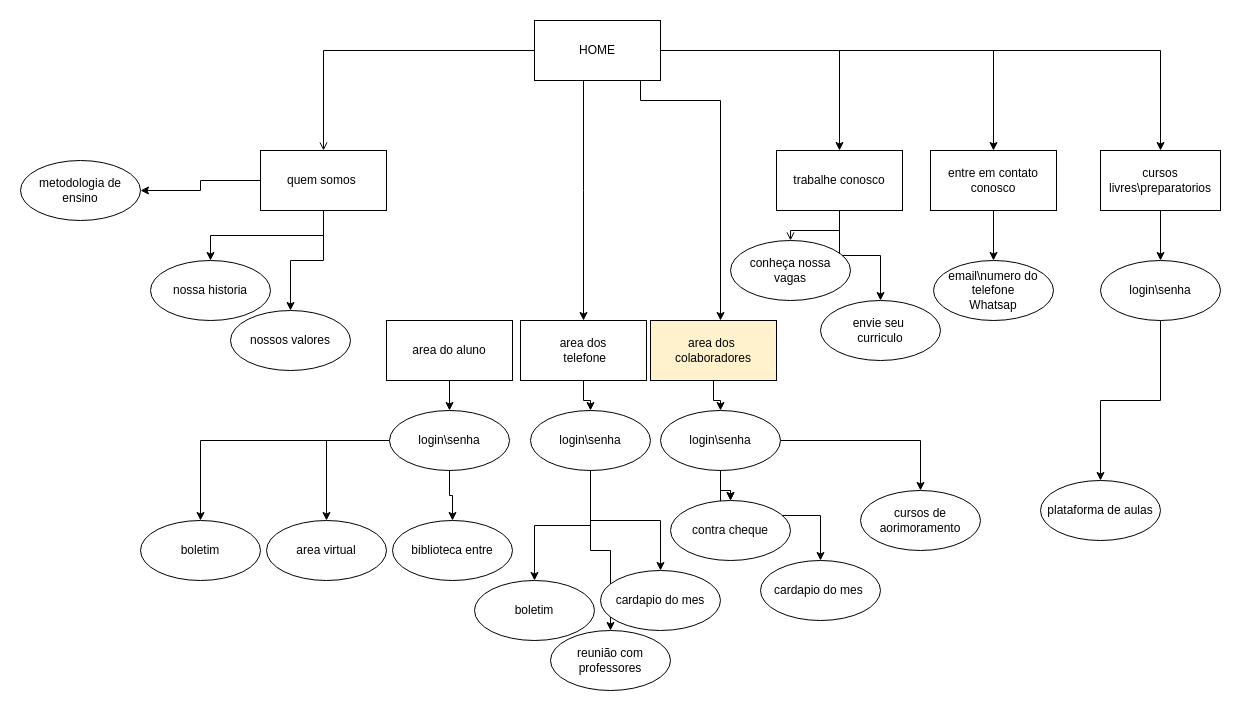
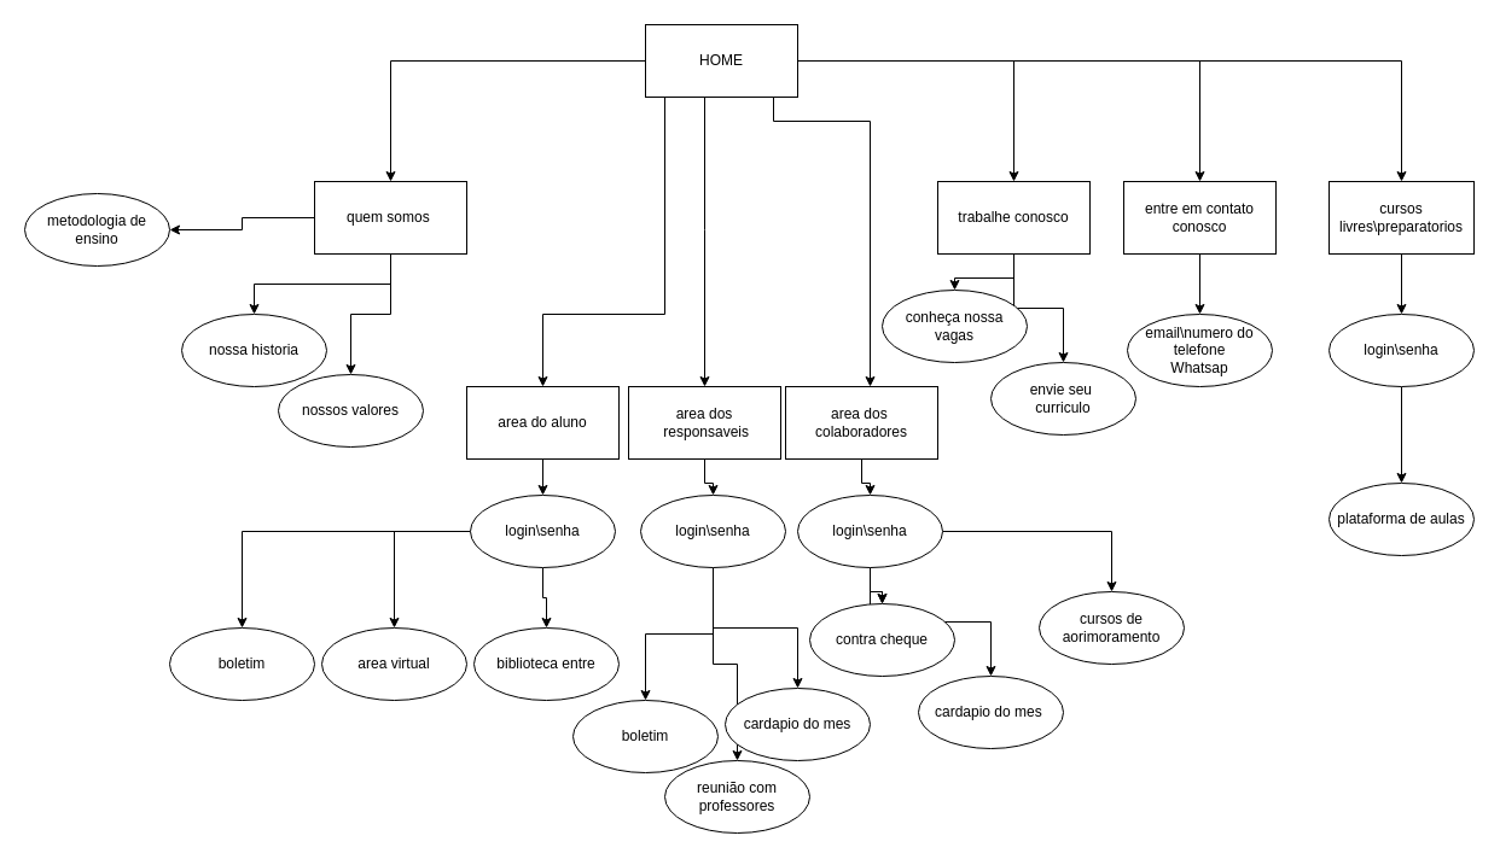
  <mxCell id="0" />
  <mxCell id="1" parent="0" />
- <mxCell id="2" value="" style="edgeStyle=orthogonalEdgeStyle;rounded=0;orthogonalLoop=1;jettySize=auto;html=1;endArrow=open;" parent="1" source="9" target="13" edge="1"><mxGeometry relative="1" as="geometry" /></mxCell>
+ <mxCell id="2" value="" style="edgeStyle=orthogonalEdgeStyle;rounded=0;orthogonalLoop=1;jettySize=auto;html=1;" parent="1" source="9" target="13" edge="1"><mxGeometry relative="1" as="geometry" /></mxCell>
+ <mxCell id="3" value="" style="edgeStyle=orthogonalEdgeStyle;rounded=0;orthogonalLoop=1;jettySize=auto;html=1;" parent="1" source="9" target="15" edge="1"><mxGeometry relative="1" as="geometry"><Array as="points"><mxPoint x="550" y="260" /><mxPoint x="449" y="260" /></Array></mxGeometry></mxCell>
  <mxCell id="4" value="" style="edgeStyle=orthogonalEdgeStyle;rounded=0;orthogonalLoop=1;jettySize=auto;html=1;" parent="1" source="9" target="17" edge="1"><mxGeometry relative="1" as="geometry"><Array as="points"><mxPoint x="583" y="190" /><mxPoint x="583" y="190" /></Array></mxGeometry></mxCell>
  <mxCell id="5" value="" style="edgeStyle=orthogonalEdgeStyle;rounded=0;orthogonalLoop=1;jettySize=auto;html=1;" parent="1" source="9" target="19" edge="1"><mxGeometry relative="1" as="geometry"><Array as="points"><mxPoint x="640" y="100" /><mxPoint x="720" y="100" /></Array></mxGeometry></mxCell>
  <mxCell id="6" value="" style="edgeStyle=orthogonalEdgeStyle;rounded=0;orthogonalLoop=1;jettySize=auto;html=1;" parent="1" source="9" target="21" edge="1"><mxGeometry relative="1" as="geometry" /></mxCell>
  <mxCell id="7" value="" style="edgeStyle=orthogonalEdgeStyle;rounded=0;orthogonalLoop=1;jettySize=auto;html=1;" parent="1" source="9" target="24" edge="1"><mxGeometry relative="1" as="geometry" /></mxCell>
  <mxCell id="8" value="" style="edgeStyle=orthogonalEdgeStyle;rounded=0;orthogonalLoop=1;jettySize=auto;html=1;" parent="1" source="9" target="46" edge="1"><mxGeometry relative="1" as="geometry" /></mxCell>
  <mxCell id="9" value="HOME" style="rounded=0;whiteSpace=wrap;html=1;" parent="1" vertex="1"><mxGeometry x="534" y="20" width="126" height="60" as="geometry" /></mxCell>
  <mxCell id="10" value="" style="edgeStyle=orthogonalEdgeStyle;rounded=0;orthogonalLoop=1;jettySize=auto;html=1;" parent="1" source="13" target="28" edge="1"><mxGeometry relative="1" as="geometry" /></mxCell>
  <mxCell id="11" value="" style="edgeStyle=orthogonalEdgeStyle;rounded=0;orthogonalLoop=1;jettySize=auto;html=1;" parent="1" source="13" target="29" edge="1"><mxGeometry relative="1" as="geometry" /></mxCell>
  <mxCell id="12" value="" style="edgeStyle=orthogonalEdgeStyle;rounded=0;orthogonalLoop=1;jettySize=auto;html=1;" parent="1" source="13" target="53" edge="1"><mxGeometry relative="1" as="geometry" /></mxCell>
  <mxCell id="13" value="quem somos&amp;nbsp;" style="rounded=0;whiteSpace=wrap;html=1;" parent="1" vertex="1"><mxGeometry x="260" y="150" width="126" height="60" as="geometry" /></mxCell>
  <mxCell id="14" value="" style="edgeStyle=orthogonalEdgeStyle;rounded=0;orthogonalLoop=1;jettySize=auto;html=1;" parent="1" source="15" target="33" edge="1"><mxGeometry relative="1" as="geometry" /></mxCell>
  <mxCell id="15" value="area do aluno" style="rounded=0;whiteSpace=wrap;html=1;" parent="1" vertex="1"><mxGeometry x="386" y="320" width="126" height="60" as="geometry" /></mxCell>
  <mxCell id="16" value="" style="edgeStyle=orthogonalEdgeStyle;rounded=0;orthogonalLoop=1;jettySize=auto;html=1;" parent="1" source="17" target="37" edge="1"><mxGeometry relative="1" as="geometry" /></mxCell>
- <mxCell id="17" value="area dos&lt;br&gt;&amp;nbsp;telefone" style="rounded=0;whiteSpace=wrap;html=1;" parent="1" vertex="1"><mxGeometry x="520" y="320" width="126" height="60" as="geometry" /></mxCell>
+ <mxCell id="17" value="area dos&lt;br&gt;&amp;nbsp;responsaveis" style="rounded=0;whiteSpace=wrap;html=1;" parent="1" vertex="1"><mxGeometry x="520" y="320" width="126" height="60" as="geometry" /></mxCell>
  <mxCell id="18" value="" style="edgeStyle=orthogonalEdgeStyle;rounded=0;orthogonalLoop=1;jettySize=auto;html=1;" parent="1" source="19" target="42" edge="1"><mxGeometry relative="1" as="geometry" /></mxCell>
- <mxCell id="19" value="area dos&amp;nbsp;&lt;br&gt;colaboradores" style="rounded=0;whiteSpace=wrap;html=1;fillColor=#fff2cc;" parent="1" vertex="1"><mxGeometry x="650" y="320" width="126" height="60" as="geometry" /></mxCell>
+ <mxCell id="19" value="area dos&amp;nbsp;&lt;br&gt;colaboradores" style="rounded=0;whiteSpace=wrap;html=1;" parent="1" vertex="1"><mxGeometry x="650" y="320" width="126" height="60" as="geometry" /></mxCell>
  <mxCell id="20" value="" style="edgeStyle=orthogonalEdgeStyle;rounded=0;orthogonalLoop=1;jettySize=auto;html=1;" parent="1" source="21" target="25" edge="1"><mxGeometry relative="1" as="geometry" /></mxCell>
  <mxCell id="21" value="entre em contato conosco" style="rounded=0;whiteSpace=wrap;html=1;" parent="1" vertex="1"><mxGeometry x="930" y="150" width="126" height="60" as="geometry" /></mxCell>
- <mxCell id="22" value="" style="edgeStyle=orthogonalEdgeStyle;rounded=0;orthogonalLoop=1;jettySize=auto;html=1;endArrow=open;" parent="1" source="24" target="26" edge="1"><mxGeometry relative="1" as="geometry" /></mxCell>
+ <mxCell id="22" value="" style="edgeStyle=orthogonalEdgeStyle;rounded=0;orthogonalLoop=1;jettySize=auto;html=1;" parent="1" source="24" target="26" edge="1"><mxGeometry relative="1" as="geometry" /></mxCell>
  <mxCell id="23" value="" style="edgeStyle=orthogonalEdgeStyle;rounded=0;orthogonalLoop=1;jettySize=auto;html=1;" parent="1" source="24" target="27" edge="1"><mxGeometry relative="1" as="geometry" /></mxCell>
  <mxCell id="24" value="trabalhe conosco" style="rounded=0;whiteSpace=wrap;html=1;" parent="1" vertex="1"><mxGeometry x="776" y="150" width="126" height="60" as="geometry" /></mxCell>
  <mxCell id="25" value="email\numero do telefone&lt;br&gt;Whatsap" style="ellipse;whiteSpace=wrap;html=1;rounded=0;" parent="1" vertex="1"><mxGeometry x="933" y="260" width="120" height="60" as="geometry" /></mxCell>
  <mxCell id="26" value="conheça nossa&lt;br&gt;vagas" style="ellipse;whiteSpace=wrap;html=1;rounded=0;" parent="1" vertex="1"><mxGeometry x="730" y="240" width="120" height="60" as="geometry" /></mxCell>
  <mxCell id="27" value="envie seu&amp;nbsp;&lt;br&gt;curriculo" style="ellipse;whiteSpace=wrap;html=1;rounded=0;" parent="1" vertex="1"><mxGeometry x="820" y="300" width="120" height="60" as="geometry" /></mxCell>
  <mxCell id="28" value="nossa historia" style="ellipse;whiteSpace=wrap;html=1;rounded=0;" parent="1" vertex="1"><mxGeometry x="150" y="260" width="120" height="60" as="geometry" /></mxCell>
  <mxCell id="29" value="nossos valores" style="ellipse;whiteSpace=wrap;html=1;rounded=0;" parent="1" vertex="1"><mxGeometry x="230" y="310" width="120" height="60" as="geometry" /></mxCell>
  <mxCell id="30" value="" style="edgeStyle=orthogonalEdgeStyle;rounded=0;orthogonalLoop=1;jettySize=auto;html=1;" parent="1" source="33" target="43" edge="1"><mxGeometry relative="1" as="geometry" /></mxCell>
  <mxCell id="31" value="" style="edgeStyle=orthogonalEdgeStyle;rounded=0;orthogonalLoop=1;jettySize=auto;html=1;" parent="1" source="33" target="44" edge="1"><mxGeometry relative="1" as="geometry" /></mxCell>
  <mxCell id="32" value="" style="edgeStyle=orthogonalEdgeStyle;rounded=0;orthogonalLoop=1;jettySize=auto;html=1;" parent="1" source="33" target="50" edge="1"><mxGeometry relative="1" as="geometry" /></mxCell>
  <mxCell id="33" value="login\senha" style="ellipse;whiteSpace=wrap;html=1;rounded=0;" parent="1" vertex="1"><mxGeometry x="389" y="410" width="120" height="60" as="geometry" /></mxCell>
  <mxCell id="34" value="" style="edgeStyle=orthogonalEdgeStyle;rounded=0;orthogonalLoop=1;jettySize=auto;html=1;" parent="1" source="37" target="51" edge="1"><mxGeometry relative="1" as="geometry" /></mxCell>
  <mxCell id="35" value="" style="edgeStyle=orthogonalEdgeStyle;rounded=0;orthogonalLoop=1;jettySize=auto;html=1;" parent="1" source="37" target="52" edge="1"><mxGeometry relative="1" as="geometry" /></mxCell>
  <mxCell id="36" value="" style="edgeStyle=orthogonalEdgeStyle;rounded=0;orthogonalLoop=1;jettySize=auto;html=1;" parent="1" source="37" target="54" edge="1"><mxGeometry relative="1" as="geometry" /></mxCell>
  <mxCell id="37" value="login\senha" style="ellipse;whiteSpace=wrap;html=1;rounded=0;" parent="1" vertex="1"><mxGeometry x="530" y="410" width="120" height="60" as="geometry" /></mxCell>
  <mxCell id="38" value="" style="edgeStyle=orthogonalEdgeStyle;rounded=0;orthogonalLoop=1;jettySize=auto;html=1;" parent="1" source="42" target="55" edge="1"><mxGeometry relative="1" as="geometry" /></mxCell>
  <mxCell id="39" value="" style="edgeStyle=orthogonalEdgeStyle;rounded=0;orthogonalLoop=1;jettySize=auto;html=1;" parent="1" source="42" target="55" edge="1"><mxGeometry relative="1" as="geometry" /></mxCell>
  <mxCell id="40" value="" style="edgeStyle=orthogonalEdgeStyle;rounded=0;orthogonalLoop=1;jettySize=auto;html=1;" parent="1" source="42" target="56" edge="1"><mxGeometry relative="1" as="geometry" /></mxCell>
  <mxCell id="41" value="" style="edgeStyle=orthogonalEdgeStyle;rounded=0;orthogonalLoop=1;jettySize=auto;html=1;" parent="1" source="42" target="57" edge="1"><mxGeometry relative="1" as="geometry" /></mxCell>
  <mxCell id="42" value="login\senha" style="ellipse;whiteSpace=wrap;html=1;rounded=0;" parent="1" vertex="1"><mxGeometry x="660" y="410" width="120" height="60" as="geometry" /></mxCell>
  <mxCell id="43" value="area virtual" style="ellipse;whiteSpace=wrap;html=1;rounded=0;" parent="1" vertex="1"><mxGeometry x="266" y="520" width="120" height="60" as="geometry" /></mxCell>
  <mxCell id="44" value="biblioteca entre" style="ellipse;whiteSpace=wrap;html=1;rounded=0;" parent="1" vertex="1"><mxGeometry x="392" y="520" width="120" height="60" as="geometry" /></mxCell>
  <mxCell id="45" value="" style="edgeStyle=orthogonalEdgeStyle;rounded=0;orthogonalLoop=1;jettySize=auto;html=1;" parent="1" source="46" target="48" edge="1"><mxGeometry relative="1" as="geometry" /></mxCell>
  <mxCell id="46" value="cursos livres\preparatorios" style="whiteSpace=wrap;html=1;rounded=0;" parent="1" vertex="1"><mxGeometry x="1100" y="150" width="120" height="60" as="geometry" /></mxCell>
  <mxCell id="47" value="" style="edgeStyle=orthogonalEdgeStyle;rounded=0;orthogonalLoop=1;jettySize=auto;html=1;" parent="1" source="48" target="49" edge="1"><mxGeometry relative="1" as="geometry" /></mxCell>
  <mxCell id="48" value="login\senha" style="ellipse;whiteSpace=wrap;html=1;rounded=0;" parent="1" vertex="1"><mxGeometry x="1100" y="260" width="120" height="60" as="geometry" /></mxCell>
- <mxCell id="49" value="plataforma de aulas" style="ellipse;whiteSpace=wrap;html=1;rounded=0;" parent="1" vertex="1"><mxGeometry x="1040" y="480" width="120" height="60" as="geometry" /></mxCell>
+ <mxCell id="49" value="plataforma de aulas" style="ellipse;whiteSpace=wrap;html=1;rounded=0;" parent="1" vertex="1"><mxGeometry x="1100" y="400" width="120" height="60" as="geometry" /></mxCell>
  <mxCell id="50" value="boletim" style="ellipse;whiteSpace=wrap;html=1;rounded=0;" parent="1" vertex="1"><mxGeometry x="140" y="520" width="120" height="60" as="geometry" /></mxCell>
  <mxCell id="51" value="boletim" style="ellipse;whiteSpace=wrap;html=1;rounded=0;" parent="1" vertex="1"><mxGeometry x="474" y="580" width="120" height="60" as="geometry" /></mxCell>
  <mxCell id="52" value="cardapio do mes" style="ellipse;whiteSpace=wrap;html=1;rounded=0;" parent="1" vertex="1"><mxGeometry x="600" y="570" width="120" height="60" as="geometry" /></mxCell>
  <mxCell id="53" value="metodologia de&lt;br&gt;ensino" style="ellipse;whiteSpace=wrap;html=1;rounded=0;" parent="1" vertex="1"><mxGeometry x="20" y="160" width="120" height="60" as="geometry" /></mxCell>
  <mxCell id="54" value="reunião com professores" style="ellipse;whiteSpace=wrap;html=1;rounded=0;" parent="1" vertex="1"><mxGeometry x="550" y="630" width="120" height="60" as="geometry" /></mxCell>
  <mxCell id="55" value="contra cheque" style="ellipse;whiteSpace=wrap;html=1;rounded=0;" parent="1" vertex="1"><mxGeometry x="670" y="500" width="120" height="60" as="geometry" /></mxCell>
  <mxCell id="56" value="cardapio do mes&amp;nbsp;" style="ellipse;whiteSpace=wrap;html=1;rounded=0;" parent="1" vertex="1"><mxGeometry x="760" y="560" width="120" height="60" as="geometry" /></mxCell>
  <mxCell id="57" value="cursos de aorimoramento" style="ellipse;whiteSpace=wrap;html=1;rounded=0;" parent="1" vertex="1"><mxGeometry x="860" y="490" width="120" height="60" as="geometry" /></mxCell>
